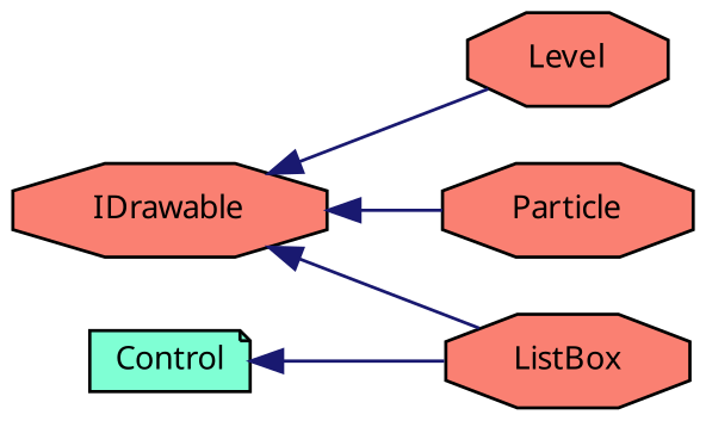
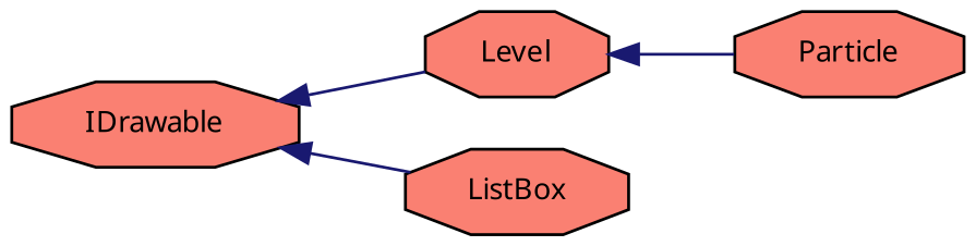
  digraph {
    fontname="Noto Sans"
    rankdir=LR
    node [color=black fillcolor=salmon fontname="Noto Sans" fontsize=10 shape=octagon style=filled]
    edge [color=midnightblue dir=back fontname="Noto Sans" fontsize=10 labelfontname=Helvetica labelfontsize=10 style=solid]
    n1 [height=0.2 label=IDrawable width=0.4]
    n2 [height=0.2 label=Level width=0.4]
    n3 [height=0.2 label=Particle width=0.4]
    n4 [height=0.2 label=ListBox width=0.4]
-   n5 [fillcolor=aquamarine height=0.2 label=Control shape=note width=0.4]
    n1 -> n2
-   n1 -> n3
+   n2 -> n3
    n1 -> n4
-   n5 -> n4
  }
